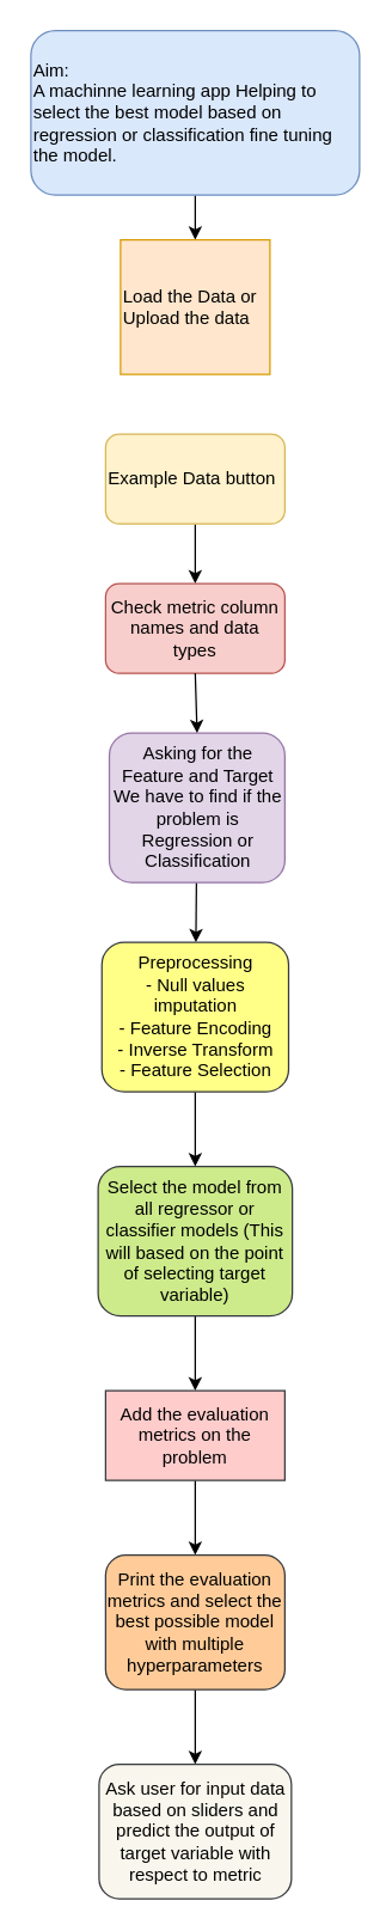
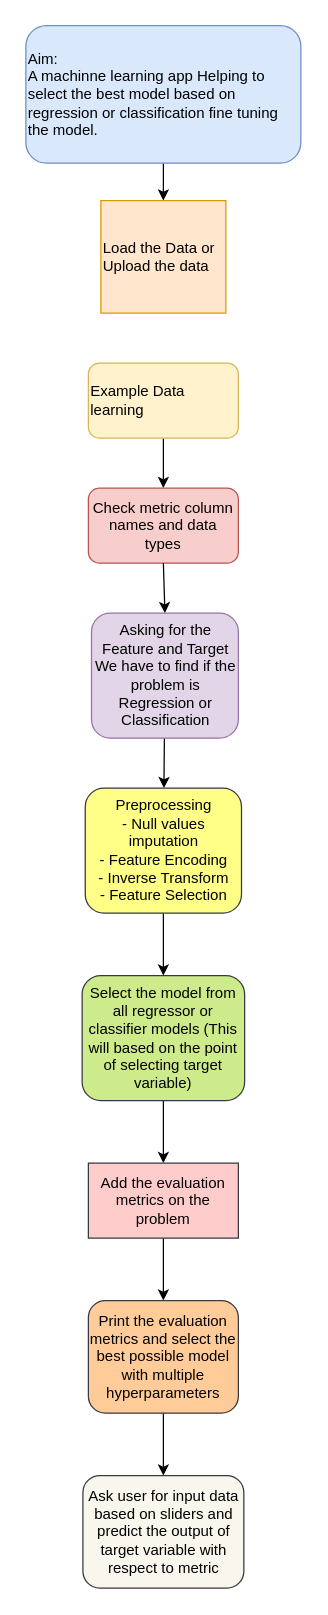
  <mxCell id="0" />
  <mxCell id="1" parent="0" />
  <mxCell id="2" value="" style="edgeStyle=none;html=1;" edge="1" parent="1" source="3" target="4"><mxGeometry relative="1" as="geometry" /></mxCell>
  <mxCell id="3" value="Aim:&lt;br&gt;A machinne learning app Helping to select the best model based on regression or classification fine tuning the model." style="rounded=1;whiteSpace=wrap;html=1;fillColor=#dae8fc;strokeColor=#6c8ebf;align=left;" vertex="1" parent="1"><mxGeometry x="20" y="20" width="220" height="110" as="geometry" /></mxCell>
  <mxCell id="4" value="Load the Data or Upload the data" style="whiteSpace=wrap;html=1;align=left;fillColor=#ffe6cc;strokeColor=#d79b00;rounded=0;" vertex="1" parent="1"><mxGeometry x="80" y="160" width="100" height="90" as="geometry" /></mxCell>
  <mxCell id="5" value="" style="edgeStyle=none;html=1;" edge="1" parent="1" source="6"><mxGeometry relative="1" as="geometry"><mxPoint x="130" y="390" as="targetPoint" /></mxGeometry></mxCell>
- <mxCell id="6" value="Example Data button" style="whiteSpace=wrap;html=1;align=left;fillColor=#fff2cc;strokeColor=#d6b656;rounded=1;" vertex="1" parent="1"><mxGeometry x="70" y="290" width="120" height="60" as="geometry" /></mxCell>
+ <mxCell id="6" value="Example Data learning" style="whiteSpace=wrap;html=1;align=left;fillColor=#fff2cc;strokeColor=#d6b656;rounded=1;" vertex="1" parent="1"><mxGeometry x="70" y="290" width="120" height="60" as="geometry" /></mxCell>
  <mxCell id="7" value="" style="edgeStyle=none;html=1;" edge="1" parent="1" source="8" target="12"><mxGeometry relative="1" as="geometry" /></mxCell>
  <mxCell id="8" value="Asking for the Feature and Target&lt;br&gt;We have to find if the problem is Regression or Classification" style="whiteSpace=wrap;html=1;align=center;fillColor=#e1d5e7;strokeColor=#9673a6;rounded=1;" vertex="1" parent="1"><mxGeometry x="72.5" y="490" width="117.5" height="100" as="geometry" /></mxCell>
  <mxCell id="9" value="Check metric column names and data types" style="whiteSpace=wrap;html=1;align=center;fillColor=#f8cecc;strokeColor=#b85450;rounded=1;" vertex="1" parent="1"><mxGeometry x="70" y="390" width="120" height="60" as="geometry" /></mxCell>
  <mxCell id="10" value="" style="endArrow=classic;html=1;exitX=0.5;exitY=1;exitDx=0;exitDy=0;entryX=0.5;entryY=0;entryDx=0;entryDy=0;" edge="1" parent="1" source="9" target="8"><mxGeometry width="50" height="50" relative="1" as="geometry"><mxPoint x="170" y="450" as="sourcePoint" /><mxPoint x="220" y="400" as="targetPoint" /></mxGeometry></mxCell>
  <mxCell id="11" style="edgeStyle=none;html=1;exitX=0.5;exitY=1;exitDx=0;exitDy=0;entryX=0.5;entryY=0;entryDx=0;entryDy=0;" edge="1" parent="1" source="12" target="14"><mxGeometry relative="1" as="geometry" /></mxCell>
  <mxCell id="12" value="Preprocessing &lt;br&gt;- Null values imputation&lt;br&gt;- Feature Encoding&lt;br&gt;- Inverse Transform&lt;br&gt;- Feature Selection" style="whiteSpace=wrap;html=1;align=center;fillColor=#ffff88;strokeColor=#36393d;rounded=1;" vertex="1" parent="1"><mxGeometry x="67.5" y="630" width="125" height="100" as="geometry" /></mxCell>
  <mxCell id="13" value="" style="edgeStyle=none;html=1;" edge="1" parent="1" source="14" target="16"><mxGeometry relative="1" as="geometry" /></mxCell>
  <mxCell id="14" value="Select the model from all regressor or classifier models (This will based on the point of selecting target variable)" style="whiteSpace=wrap;html=1;fillColor=#cdeb8b;strokeColor=#36393d;rounded=1;" vertex="1" parent="1"><mxGeometry x="65" y="780" width="130" height="100" as="geometry" /></mxCell>
  <mxCell id="15" value="" style="edgeStyle=none;html=1;" edge="1" parent="1" source="16" target="18"><mxGeometry relative="1" as="geometry" /></mxCell>
  <mxCell id="16" value="Add the evaluation metrics on the problem" style="whiteSpace=wrap;html=1;fillColor=#ffcccc;strokeColor=#36393d;rounded=0;" vertex="1" parent="1"><mxGeometry x="70" y="930" width="120" height="60" as="geometry" /></mxCell>
  <mxCell id="17" value="" style="edgeStyle=none;html=1;" edge="1" parent="1" source="18" target="19"><mxGeometry relative="1" as="geometry" /></mxCell>
  <mxCell id="18" value="Print the evaluation metrics and select the best possible model with multiple hyperparameters" style="whiteSpace=wrap;html=1;fillColor=#ffcc99;strokeColor=#36393d;rounded=1;" vertex="1" parent="1"><mxGeometry x="70" y="1040" width="120" height="90" as="geometry" /></mxCell>
  <mxCell id="19" value="Ask user for input data based on sliders and predict the output of target variable with respect to metric" style="whiteSpace=wrap;html=1;fillColor=#f9f7ed;strokeColor=#36393d;rounded=1;" vertex="1" parent="1"><mxGeometry x="65.63" y="1180" width="128.75" height="90" as="geometry" /></mxCell>
